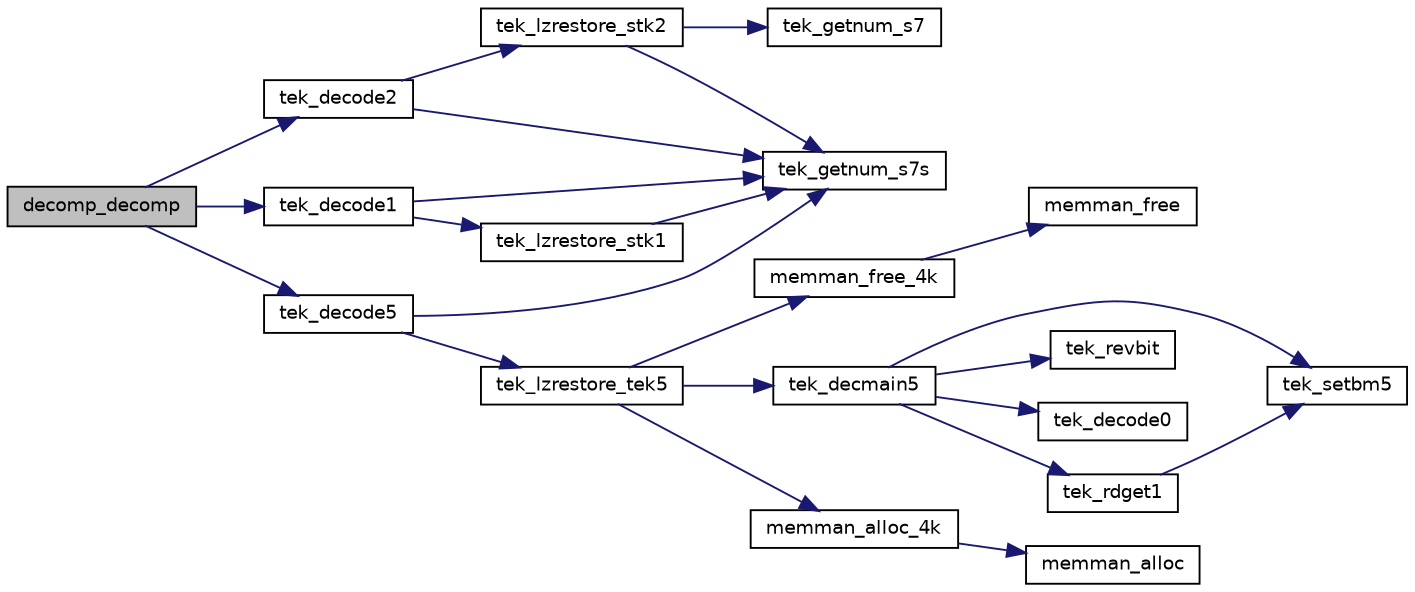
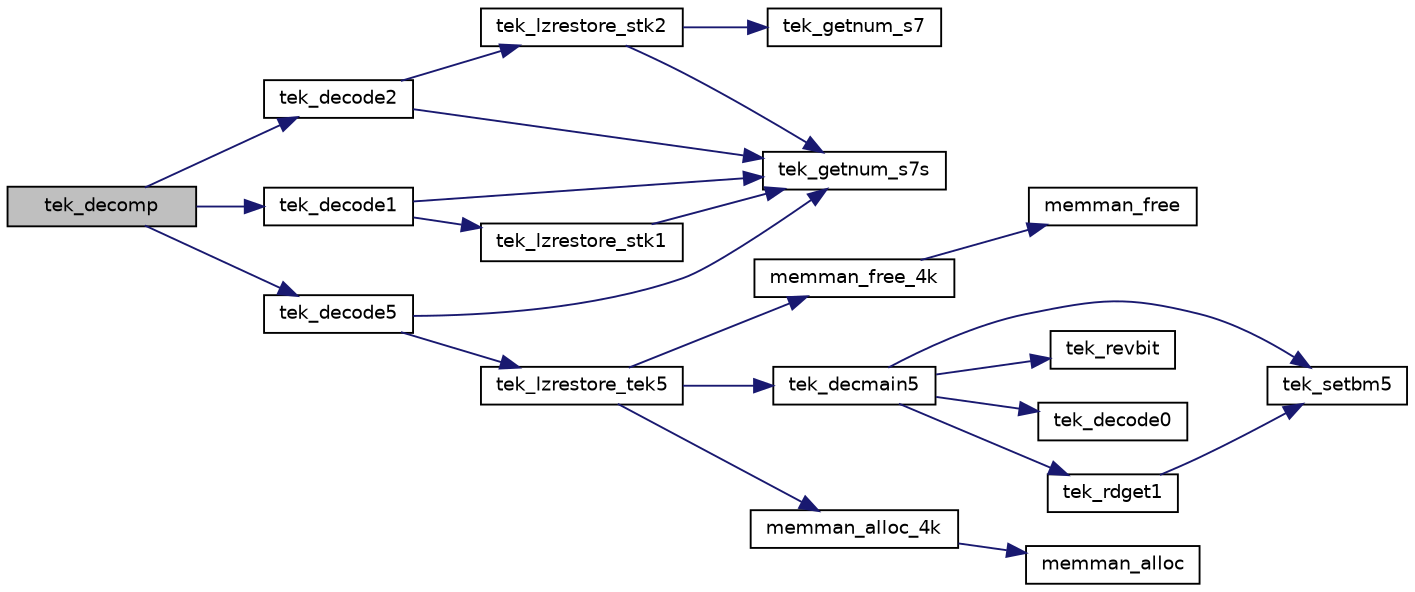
  digraph {
    rankdir=LR
    node [color=black fillcolor=white fontname=Helvetica fontsize=10 shape=record style=filled]
    edge [color=midnightblue fontname=Helvetica fontsize=10 labelfontname=Helvetica labelfontsize=10 style=solid]
-   n1 [fillcolor=grey75 fontcolor=black height=0.2 label=decomp_decomp width=0.4]
+   n1 [fillcolor=grey75 fontcolor=black height=0.2 label=tek_decomp width=0.4]
    n2 [height=0.2 label=tek_decode1 width=0.4]
    n3 [height=0.2 label=tek_decode2 width=0.4]
    n4 [height=0.2 label=tek_decode5 width=0.4]
    n5 [height=0.2 label=tek_getnum_s7s width=0.4]
    n6 [height=0.2 label=tek_lzrestore_stk1 width=0.4]
    n7 [height=0.2 label=tek_lzrestore_stk2 width=0.4]
    n8 [height=0.2 label=tek_lzrestore_tek5 width=0.4]
    n9 [height=0.2 label=tek_getnum_s7 width=0.4]
    n10 [height=0.2 label=memman_alloc_4k width=0.4]
    n11 [height=0.2 label=memman_free_4k width=0.4]
    n12 [height=0.2 label=tek_decmain5 width=0.4]
    n13 [height=0.2 label=memman_alloc width=0.4]
    n14 [height=0.2 label=memman_free width=0.4]
    n15 [height=0.2 label=tek_decode0 width=0.4]
    n16 [height=0.2 label=tek_rdget1 width=0.4]
    n17 [height=0.2 label=tek_setbm5 width=0.4]
    n18 [height=0.2 label=tek_revbit width=0.4]
    n1 -> n2
    n1 -> n3
    n1 -> n4
    n2 -> n5
    n2 -> n6
    n3 -> n5
    n3 -> n7
    n4 -> n5
    n4 -> n8
    n6 -> n5
    n7 -> n5
    n7 -> n9
    n8 -> n10
    n8 -> n11
    n8 -> n12
    n10 -> n13
    n11 -> n14
    n12 -> n15
    n12 -> n16
    n12 -> n17
    n12 -> n18
    n16 -> n17
  }
